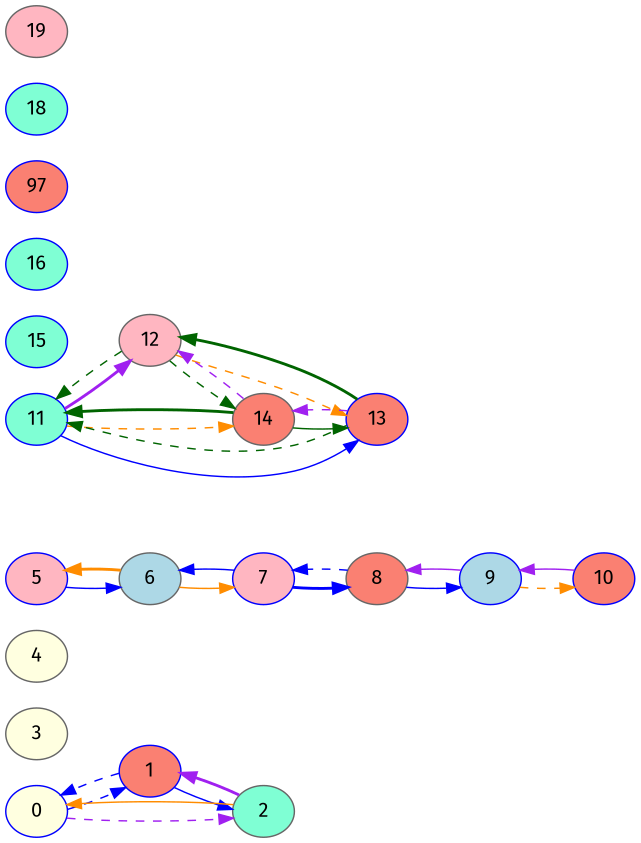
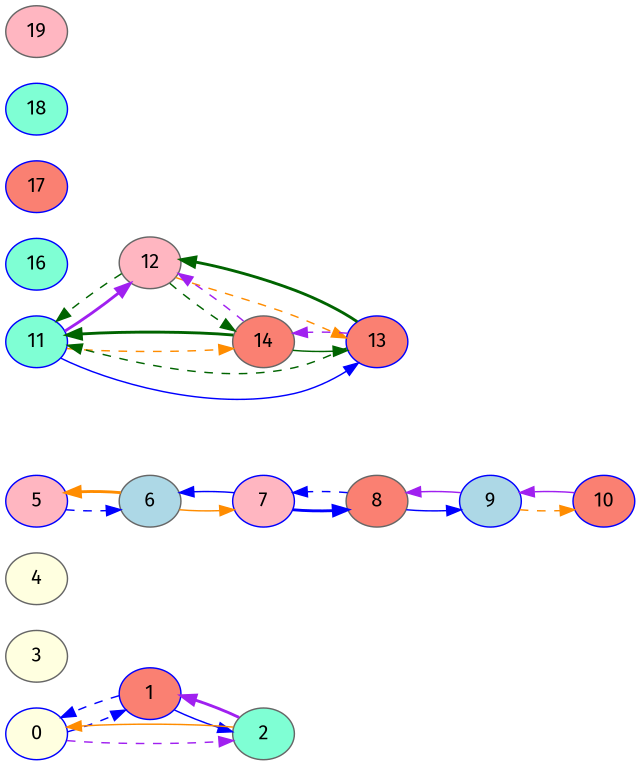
  digraph {
    fontname="Fira Sans"
    rankdir=LR
    node [color=blue fillcolor=salmon fixedsize=true fontname="Fira Sans" hight=0.6 style=filled]
    edge [color=blue fontname="Fira Sans" style=dashed]
    0 [fillcolor=lightyellow width=0.6]
    1 [width=0.6]
    2 [color=gray40 fillcolor=aquamarine width=0.6]
    3 [color=gray40 fillcolor=lightyellow width=0.6]
    4 [color=gray40 fillcolor=lightyellow width=0.6]
    5 [fillcolor=lightpink width=0.6]
    6 [color=gray40 fillcolor=lightblue width=0.6]
    7 [fillcolor=lightpink width=0.6]
    8 [color=gray40 width=0.6]
    9 [fillcolor=lightblue width=0.6]
    10 [width=0.6]
    11 [fillcolor=aquamarine width=0.6]
    12 [color=gray40 fillcolor=lightpink width=0.6]
    13 [width=0.6]
    14 [color=gray40 width=0.6]
-   15 [fillcolor=aquamarine width=0.6]
    16 [fillcolor=aquamarine width=0.6]
-   17 [width=0.6 label=97]
+   17 [width=0.6]
    18 [fillcolor=aquamarine width=0.6]
    19 [color=gray40 fillcolor=lightpink width=0.6]
    0 -> 1
    0 -> 2 [color=purple]
    1 -> 0
    1 -> 2 [style=solid]
    2 -> 0 [color=darkorange style=solid]
    2 -> 1 [color=purple style=bold]
-   5 -> 6 [style=solid]
+   5 -> 6
    6 -> 5 [color=darkorange style=bold]
    6 -> 7 [color=darkorange style=solid]
    7 -> 6 [style=solid]
    7 -> 8 [style=bold]
    8 -> 7
    8 -> 9 [style=solid]
    9 -> 8 [color=purple style=solid]
    9 -> 10 [color=darkorange]
    10 -> 9 [color=purple style=solid]
    11 -> 12 [color=purple style=bold]
    11 -> 13 [style=solid]
    11 -> 14 [color=darkorange]
    12 -> 11 [color=darkgreen]
    12 -> 13 [color=darkorange]
    12 -> 14 [color=darkgreen]
    13 -> 11 [color=darkgreen]
    13 -> 12 [color=darkgreen style=bold]
    13 -> 14 [color=purple]
    14 -> 11 [color=darkgreen style=bold]
    14 -> 12 [color=purple]
    14 -> 13 [color=darkgreen style=solid]
  }
